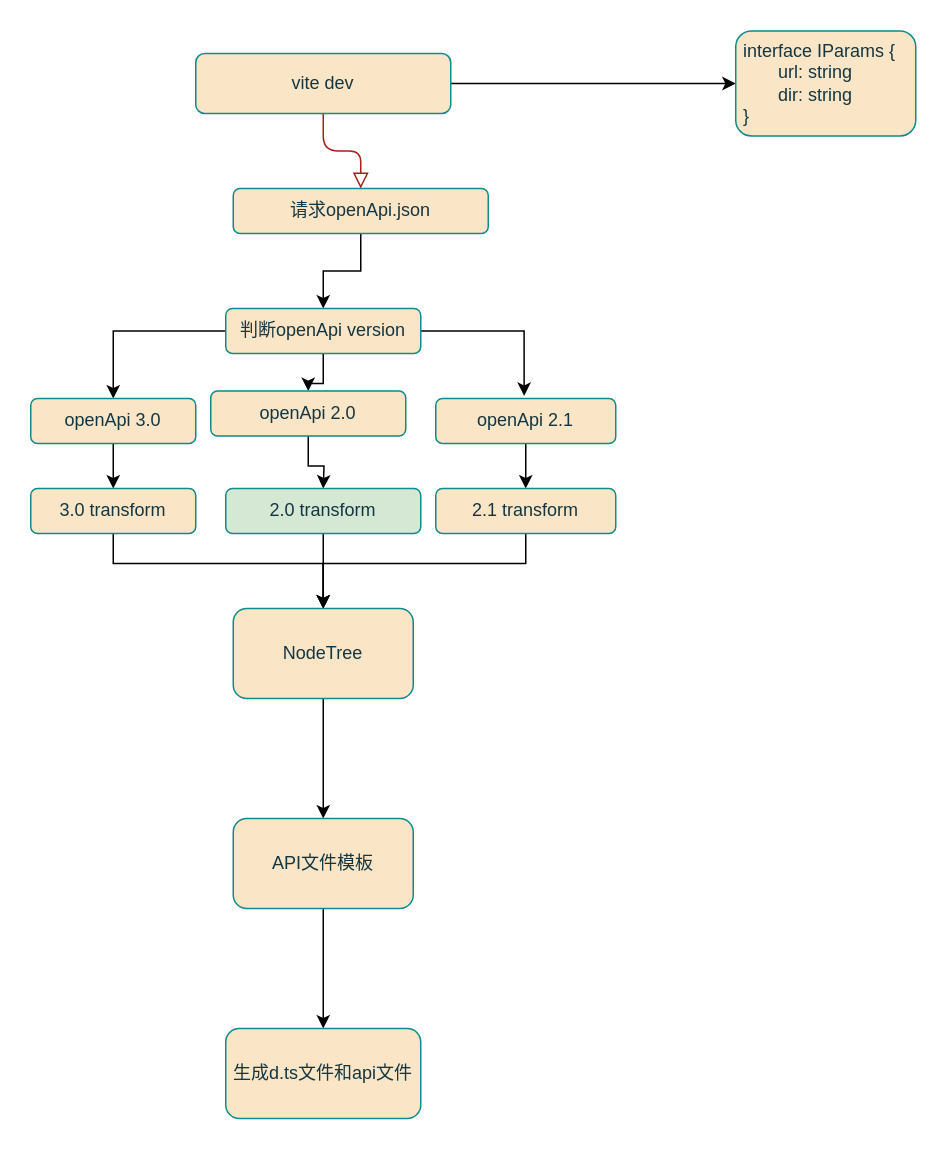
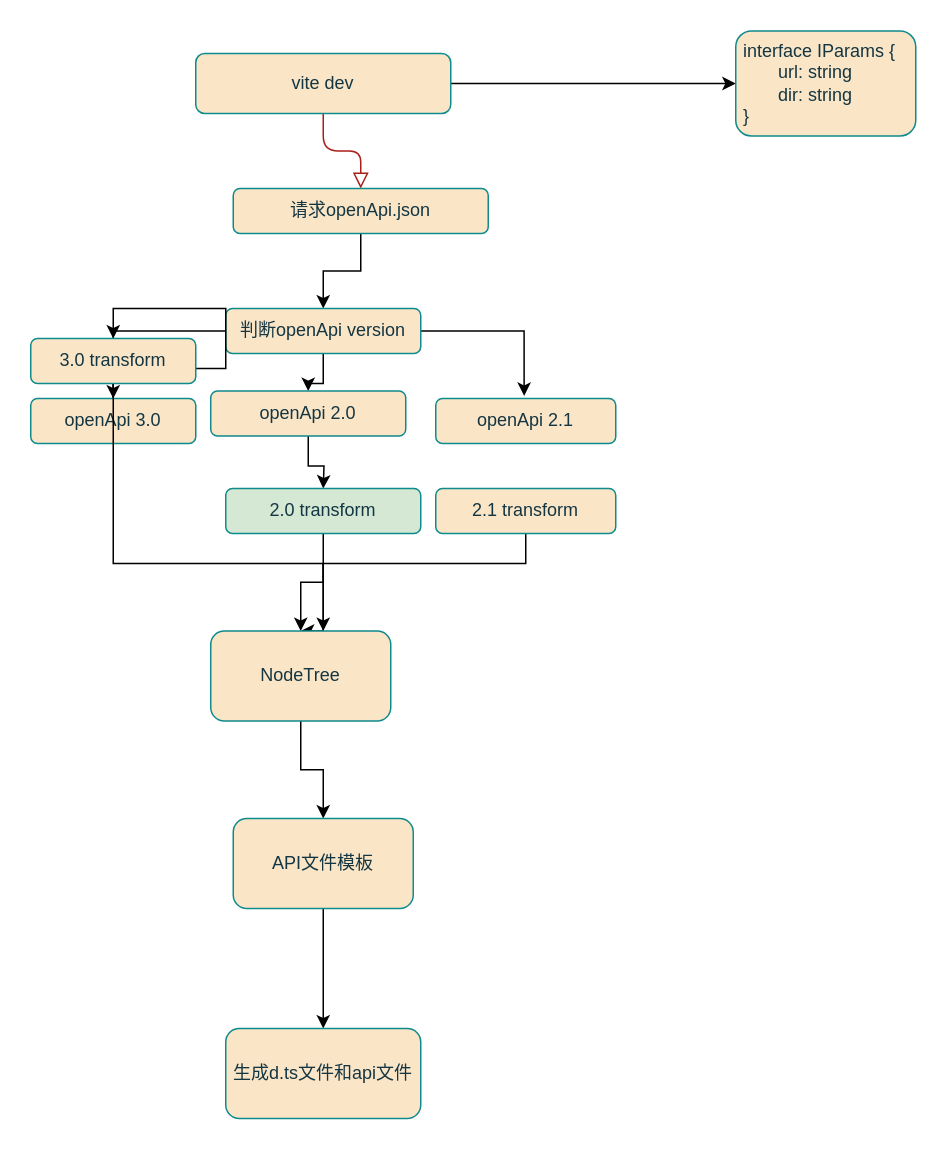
  <mxCell id="0" />
  <mxCell id="1" parent="0" />
  <mxCell id="2" value="" style="rounded=1;html=1;jettySize=auto;orthogonalLoop=1;fontSize=11;endArrow=block;endFill=0;endSize=8;strokeWidth=1;shadow=0;labelBackgroundColor=none;edgeStyle=orthogonalEdgeStyle;strokeColor=#A8201A;fontColor=default;" parent="1" source="4" target="7" edge="1"><mxGeometry relative="1" as="geometry"><mxPoint x="192" y="150" as="targetPoint" /></mxGeometry></mxCell>
  <mxCell id="3" style="edgeStyle=orthogonalEdgeStyle;rounded=0;orthogonalLoop=1;jettySize=auto;html=1;entryX=0;entryY=0.5;entryDx=0;entryDy=0;" edge="1" parent="1" source="4" target="5"><mxGeometry relative="1" as="geometry" /></mxCell>
  <mxCell id="4" value="vite dev" style="rounded=1;whiteSpace=wrap;html=1;fontSize=12;glass=0;strokeWidth=1;shadow=0;labelBackgroundColor=none;fillColor=#FAE5C7;strokeColor=#0F8B8D;fontColor=#143642;" parent="1" vertex="1"><mxGeometry x="130" y="35" width="170" height="40" as="geometry" /></mxCell>
  <mxCell id="5" value="&amp;nbsp;interface IParams {&lt;br&gt;&lt;span style=&quot;white-space: pre;&quot;&gt;&#09;&lt;/span&gt;url: string&lt;br&gt;&lt;span style=&quot;white-space: pre;&quot;&gt;&#09;&lt;/span&gt;dir: string&lt;br&gt;&lt;div style=&quot;&quot;&gt;&lt;span style=&quot;background-color: initial;&quot;&gt;&amp;nbsp;}&lt;/span&gt;&lt;/div&gt;" style="rounded=1;whiteSpace=wrap;html=1;fontSize=12;glass=0;strokeWidth=1;shadow=0;labelBackgroundColor=none;fillColor=#FAE5C7;strokeColor=#0F8B8D;fontColor=#143642;align=left;fontFamily=Helvetica;" parent="1" vertex="1"><mxGeometry x="490" y="20" width="120" height="70" as="geometry" /></mxCell>
  <mxCell id="6" style="edgeStyle=orthogonalEdgeStyle;rounded=0;orthogonalLoop=1;jettySize=auto;html=1;entryX=0.5;entryY=0;entryDx=0;entryDy=0;" edge="1" parent="1" source="7" target="11"><mxGeometry relative="1" as="geometry" /></mxCell>
  <mxCell id="7" value="请求openApi.json&lt;br&gt;" style="rounded=1;whiteSpace=wrap;html=1;fontSize=12;glass=0;strokeWidth=1;shadow=0;labelBackgroundColor=none;fillColor=#FAE5C7;strokeColor=#0F8B8D;fontColor=#143642;" vertex="1" parent="1"><mxGeometry x="155" y="125" width="170" height="30" as="geometry" /></mxCell>
  <mxCell id="8" style="edgeStyle=orthogonalEdgeStyle;rounded=0;orthogonalLoop=1;jettySize=auto;html=1;entryX=0.5;entryY=0;entryDx=0;entryDy=0;" edge="1" parent="1" source="11" target="17"><mxGeometry relative="1" as="geometry" /></mxCell>
  <mxCell id="9" style="edgeStyle=orthogonalEdgeStyle;rounded=0;orthogonalLoop=1;jettySize=auto;html=1;entryX=0.491;entryY=-0.058;entryDx=0;entryDy=0;entryPerimeter=0;" edge="1" parent="1" source="11" target="15"><mxGeometry relative="1" as="geometry" /></mxCell>
  <mxCell id="10" style="edgeStyle=orthogonalEdgeStyle;rounded=0;orthogonalLoop=1;jettySize=auto;html=1;entryX=0.5;entryY=0;entryDx=0;entryDy=0;" edge="1" parent="1" source="11" target="13"><mxGeometry relative="1" as="geometry" /></mxCell>
  <mxCell id="11" value="判断openApi version" style="rounded=1;whiteSpace=wrap;html=1;fontSize=12;glass=0;strokeWidth=1;shadow=0;labelBackgroundColor=none;fillColor=#FAE5C7;strokeColor=#0F8B8D;fontColor=#143642;" vertex="1" parent="1"><mxGeometry x="150" y="205" width="130" height="30" as="geometry" /></mxCell>
  <mxCell id="12" value="" style="edgeStyle=orthogonalEdgeStyle;rounded=0;orthogonalLoop=1;jettySize=auto;html=1;" edge="1" parent="1" source="13"><mxGeometry relative="1" as="geometry"><mxPoint x="215" y="325" as="targetPoint" /></mxGeometry></mxCell>
  <mxCell id="13" value="openApi 2.0" style="rounded=1;whiteSpace=wrap;html=1;fontSize=12;glass=0;strokeWidth=1;shadow=0;labelBackgroundColor=none;fillColor=#FAE5C7;strokeColor=#0F8B8D;fontColor=#143642;" vertex="1" parent="1"><mxGeometry x="140" y="260" width="130" height="30" as="geometry" /></mxCell>
- <mxCell id="14" style="edgeStyle=orthogonalEdgeStyle;rounded=0;orthogonalLoop=1;jettySize=auto;html=1;entryX=0.5;entryY=0;entryDx=0;entryDy=0;" edge="1" parent="1" source="15" target="23"><mxGeometry relative="1" as="geometry" /></mxCell>
  <mxCell id="15" value="openApi 2.1" style="rounded=1;whiteSpace=wrap;html=1;fontSize=12;glass=0;strokeWidth=1;shadow=0;labelBackgroundColor=none;fillColor=#FAE5C7;strokeColor=#0F8B8D;fontColor=#143642;" vertex="1" parent="1"><mxGeometry x="290" y="265" width="120" height="30" as="geometry" /></mxCell>
  <mxCell id="16" style="edgeStyle=orthogonalEdgeStyle;rounded=0;orthogonalLoop=1;jettySize=auto;html=1;entryX=0.5;entryY=0;entryDx=0;entryDy=0;" edge="1" parent="1" source="17" target="21"><mxGeometry relative="1" as="geometry" /></mxCell>
  <mxCell id="17" value="openApi 3.0" style="rounded=1;whiteSpace=wrap;html=1;fontSize=12;glass=0;strokeWidth=1;shadow=0;labelBackgroundColor=none;fillColor=#FAE5C7;strokeColor=#0F8B8D;fontColor=#143642;" vertex="1" parent="1"><mxGeometry x="20" y="265" width="110" height="30" as="geometry" /></mxCell>
  <mxCell id="18" style="edgeStyle=orthogonalEdgeStyle;rounded=0;orthogonalLoop=1;jettySize=auto;html=1;entryX=0.5;entryY=0;entryDx=0;entryDy=0;" edge="1" parent="1" source="19" target="25"><mxGeometry relative="1" as="geometry" /></mxCell>
  <mxCell id="19" value="2.0 transform" style="rounded=1;whiteSpace=wrap;html=1;fontSize=12;glass=0;strokeWidth=1;shadow=0;labelBackgroundColor=none;fillColor=#d5e8d4;strokeColor=#0F8B8D;fontColor=#143642;" vertex="1" parent="1"><mxGeometry x="150" y="325" width="130" height="30" as="geometry" /></mxCell>
  <mxCell id="20" style="edgeStyle=orthogonalEdgeStyle;rounded=0;orthogonalLoop=1;jettySize=auto;html=1;" edge="1" parent="1" source="21" target="25"><mxGeometry relative="1" as="geometry"><Array as="points"><mxPoint x="75" y="375" /><mxPoint x="215" y="375" /></Array></mxGeometry></mxCell>
- <mxCell id="21" value="3.0 transform" style="rounded=1;whiteSpace=wrap;html=1;fontSize=12;glass=0;strokeWidth=1;shadow=0;labelBackgroundColor=none;fillColor=#FAE5C7;strokeColor=#0F8B8D;fontColor=#143642;" vertex="1" parent="1"><mxGeometry x="20" y="325" width="110" height="30" as="geometry" /></mxCell>
+ <mxCell id="21" value="3.0 transform" style="rounded=1;whiteSpace=wrap;html=1;fontSize=12;glass=0;strokeWidth=1;shadow=0;labelBackgroundColor=none;fillColor=#FAE5C7;strokeColor=#0F8B8D;fontColor=#143642;" vertex="1" parent="1"><mxGeometry x="20" y="225" width="110" height="30" as="geometry" /></mxCell>
  <mxCell id="22" style="edgeStyle=orthogonalEdgeStyle;rounded=0;orthogonalLoop=1;jettySize=auto;html=1;entryX=0.5;entryY=0;entryDx=0;entryDy=0;" edge="1" parent="1" source="23" target="25"><mxGeometry relative="1" as="geometry"><Array as="points"><mxPoint x="350" y="375" /><mxPoint x="215" y="375" /></Array></mxGeometry></mxCell>
  <mxCell id="23" value="2.1 transform" style="rounded=1;whiteSpace=wrap;html=1;fontSize=12;glass=0;strokeWidth=1;shadow=0;labelBackgroundColor=none;fillColor=#FAE5C7;strokeColor=#0F8B8D;fontColor=#143642;" vertex="1" parent="1"><mxGeometry x="290" y="325" width="120" height="30" as="geometry" /></mxCell>
  <mxCell id="24" value="" style="edgeStyle=orthogonalEdgeStyle;rounded=0;orthogonalLoop=1;jettySize=auto;html=1;" edge="1" parent="1" source="25" target="27"><mxGeometry relative="1" as="geometry" /></mxCell>
- <mxCell id="25" value="NodeTree" style="rounded=1;whiteSpace=wrap;html=1;fillColor=#FAE5C7;strokeColor=#0F8B8D;fontColor=#143642;glass=0;strokeWidth=1;shadow=0;labelBackgroundColor=none;" vertex="1" parent="1"><mxGeometry x="155" y="405" width="120" height="60" as="geometry" /></mxCell>
+ <mxCell id="25" value="NodeTree" style="rounded=1;whiteSpace=wrap;html=1;fillColor=#FAE5C7;strokeColor=#0F8B8D;fontColor=#143642;glass=0;strokeWidth=1;shadow=0;labelBackgroundColor=none;" vertex="1" parent="1"><mxGeometry x="140" y="420" width="120" height="60" as="geometry" /></mxCell>
  <mxCell id="26" value="" style="edgeStyle=orthogonalEdgeStyle;rounded=0;orthogonalLoop=1;jettySize=auto;html=1;" edge="1" parent="1" source="27" target="28"><mxGeometry relative="1" as="geometry" /></mxCell>
  <mxCell id="27" value="API文件模板" style="whiteSpace=wrap;html=1;fillColor=#FAE5C7;strokeColor=#0F8B8D;fontColor=#143642;rounded=1;glass=0;strokeWidth=1;shadow=0;labelBackgroundColor=none;" vertex="1" parent="1"><mxGeometry x="155" y="545" width="120" height="60" as="geometry" /></mxCell>
  <mxCell id="28" value="生成d.ts文件和api文件" style="whiteSpace=wrap;html=1;fillColor=#FAE5C7;strokeColor=#0F8B8D;fontColor=#143642;rounded=1;glass=0;strokeWidth=1;shadow=0;labelBackgroundColor=none;" vertex="1" parent="1"><mxGeometry x="150" y="685" width="130" height="60" as="geometry" /></mxCell>
